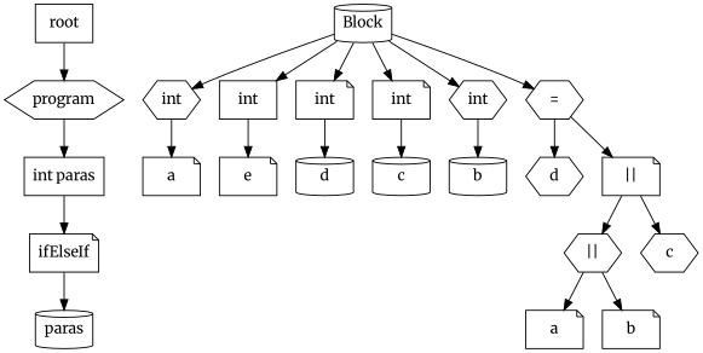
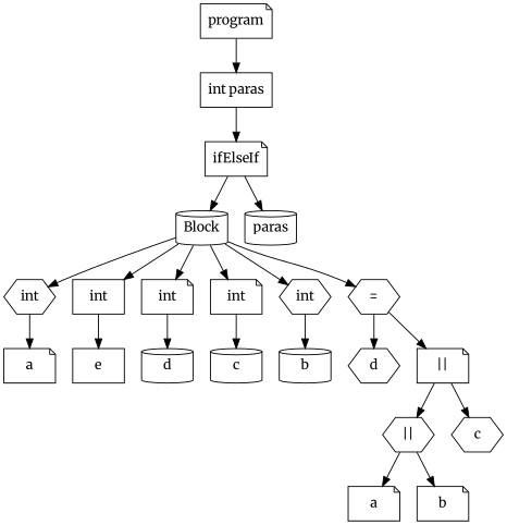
  digraph {
    fontname=Merriweather
    node [fontname=Merriweather shape=note]
    edge [fontname=Merriweather]
    n1 [label=ifElseIf]
    n2 [label=Block shape=cylinder]
    n3 [label=paras shape=cylinder]
    n4 [label=int shape=hexagon]
    n5 [label=int shape=box]
    n6 [label=int]
    n7 [label=int]
    n8 [label=int shape=hexagon]
    n9 [label="=" shape=hexagon]
    n10 [label=a]
-   n11 [label=e]
+   n11 [label=e shape=box]
    n12 [label=d shape=cylinder]
    n13 [label=c shape=cylinder]
    n14 [label=b shape=cylinder]
    n15 [label=d shape=hexagon]
    n16 [label="||"]
    n17 [label="||" shape=hexagon]
    n18 [label=c shape=hexagon]
    n19 [label=a]
    n20 [label=b]
    n21 [label="int paras" shape=box]
-   n22 [label=root shape=box]
-   n23 [label=program shape=hexagon]
+   n23 [label=program]
+   n1 -> n2
    n1 -> n3
    n2 -> n4
    n2 -> n5
    n2 -> n6
    n2 -> n7
    n2 -> n8
    n2 -> n9
    n4 -> n10
    n5 -> n11
    n6 -> n12
    n7 -> n13
    n8 -> n14
    n9 -> n15
    n9 -> n16
    n16 -> n17
    n16 -> n18
    n17 -> n19
    n17 -> n20
    n21 -> n1
-   n22 -> n23
    n23 -> n21
  }
